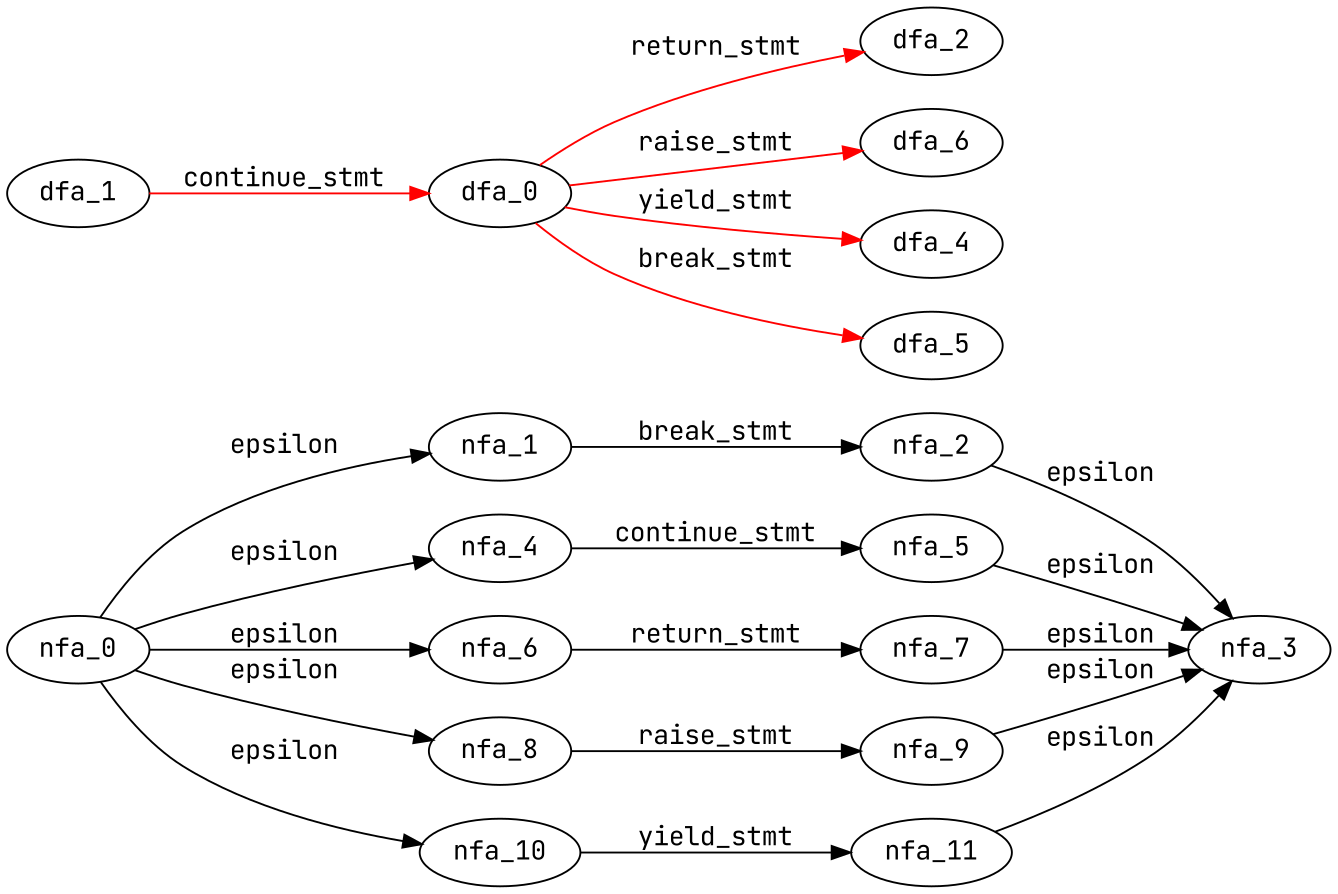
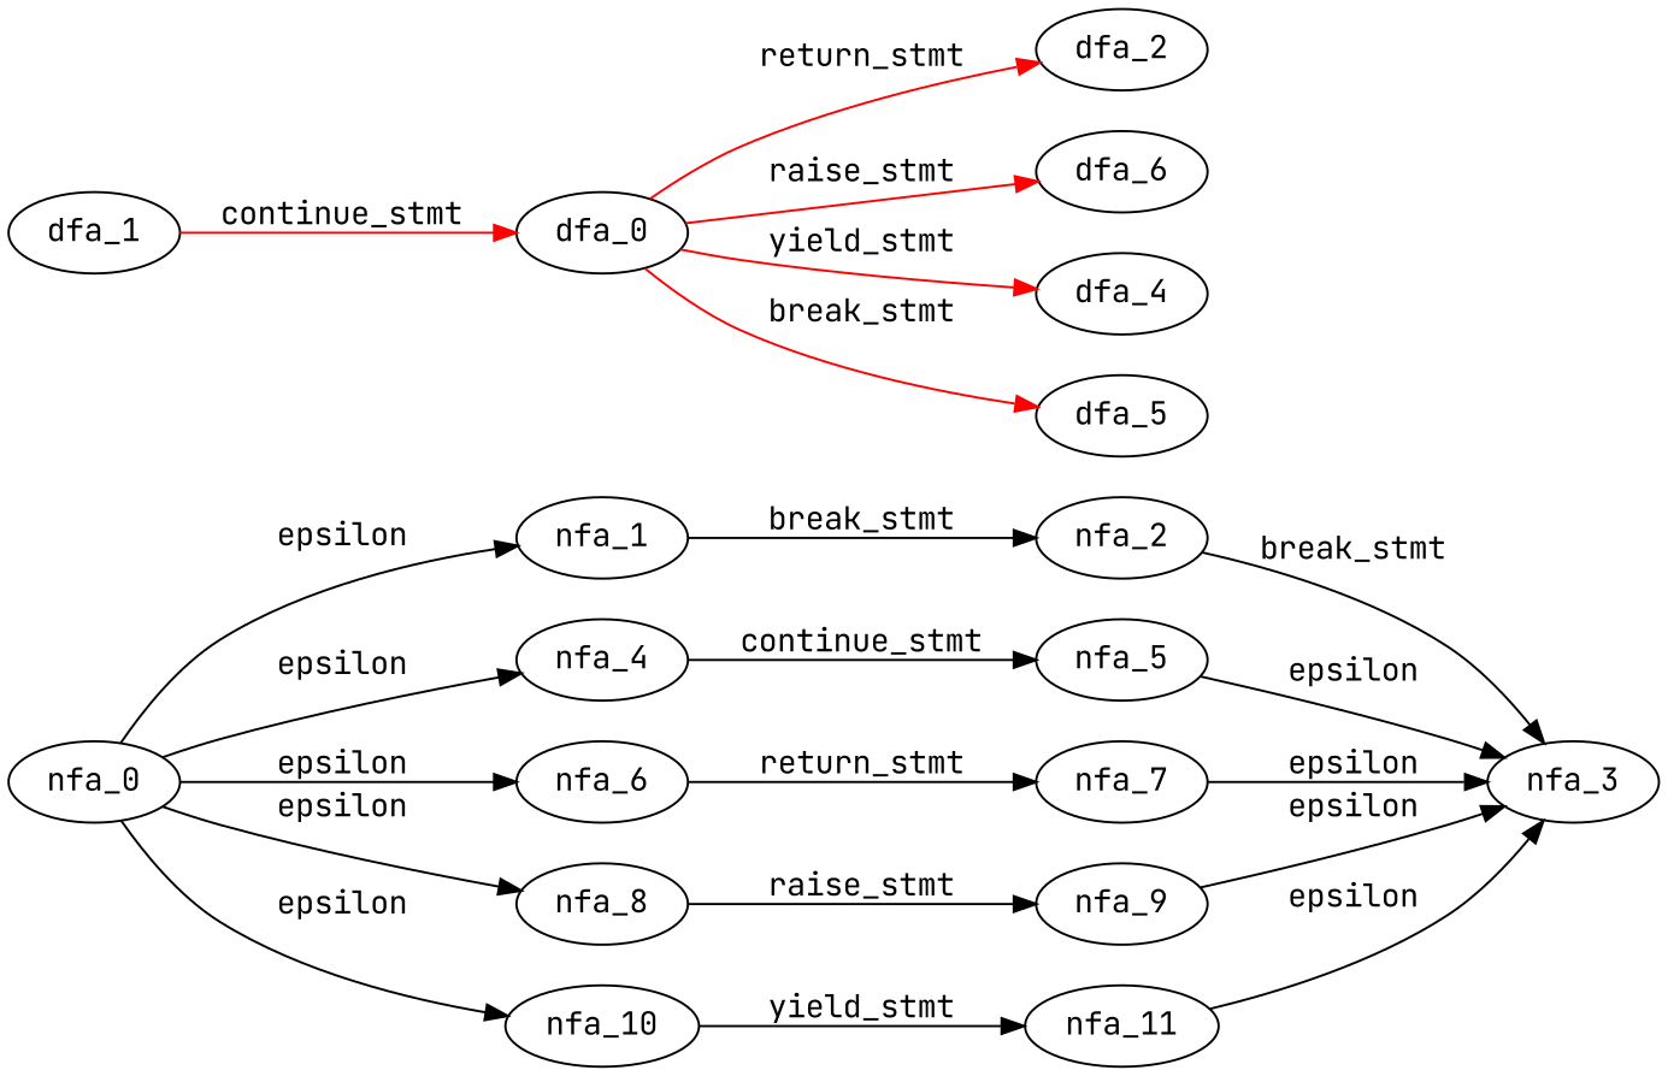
  digraph {
    fontname="JetBrains Mono"
    rankdir=LR
    node [fontname="JetBrains Mono"]
    edge [fontname="JetBrains Mono"]
    nfa_0
    nfa_1
    nfa_4
    nfa_6
    nfa_8
    nfa_10
    nfa_2
    nfa_3
    nfa_5
    nfa_7
    nfa_9
    nfa_11
    dfa_0
    dfa_1
    dfa_2
    n16 [label=dfa_6]
    dfa_4
    dfa_5
    subgraph sub_1 {
      nfa_0
      nfa_1
      nfa_4
      nfa_6
      nfa_8
      nfa_10
      nfa_2
      nfa_3
      nfa_5
      nfa_7
      nfa_9
      nfa_11
    }
    subgraph sub_2 {
      dfa_0
      dfa_1
      dfa_2
      n16
      dfa_4
      dfa_5
    }
    nfa_0 -> nfa_1 [label=epsilon]
    nfa_0 -> nfa_4 [label=epsilon]
    nfa_0 -> nfa_6 [label=epsilon]
    nfa_0 -> nfa_8 [label=epsilon]
    nfa_0 -> nfa_10 [label=epsilon]
    nfa_1 -> nfa_2 [label=break_stmt]
    nfa_4 -> nfa_5 [label=continue_stmt]
    nfa_6 -> nfa_7 [label=return_stmt]
    nfa_8 -> nfa_9 [label=raise_stmt]
    nfa_10 -> nfa_11 [label=yield_stmt]
-   nfa_2 -> nfa_3 [label=epsilon]
+   nfa_2 -> nfa_3 [label=break_stmt]
    nfa_5 -> nfa_3 [label=epsilon]
    nfa_7 -> nfa_3 [label=epsilon]
    nfa_9 -> nfa_3 [label=epsilon]
    nfa_11 -> nfa_3 [label=epsilon]
    dfa_0 -> dfa_2 [color=red label=return_stmt]
    dfa_0 -> n16 [color=red label=raise_stmt]
    dfa_0 -> dfa_4 [color=red label=yield_stmt]
    dfa_0 -> dfa_5 [color=red label=break_stmt]
    dfa_1 -> dfa_0 [color=red label=continue_stmt]
  }
